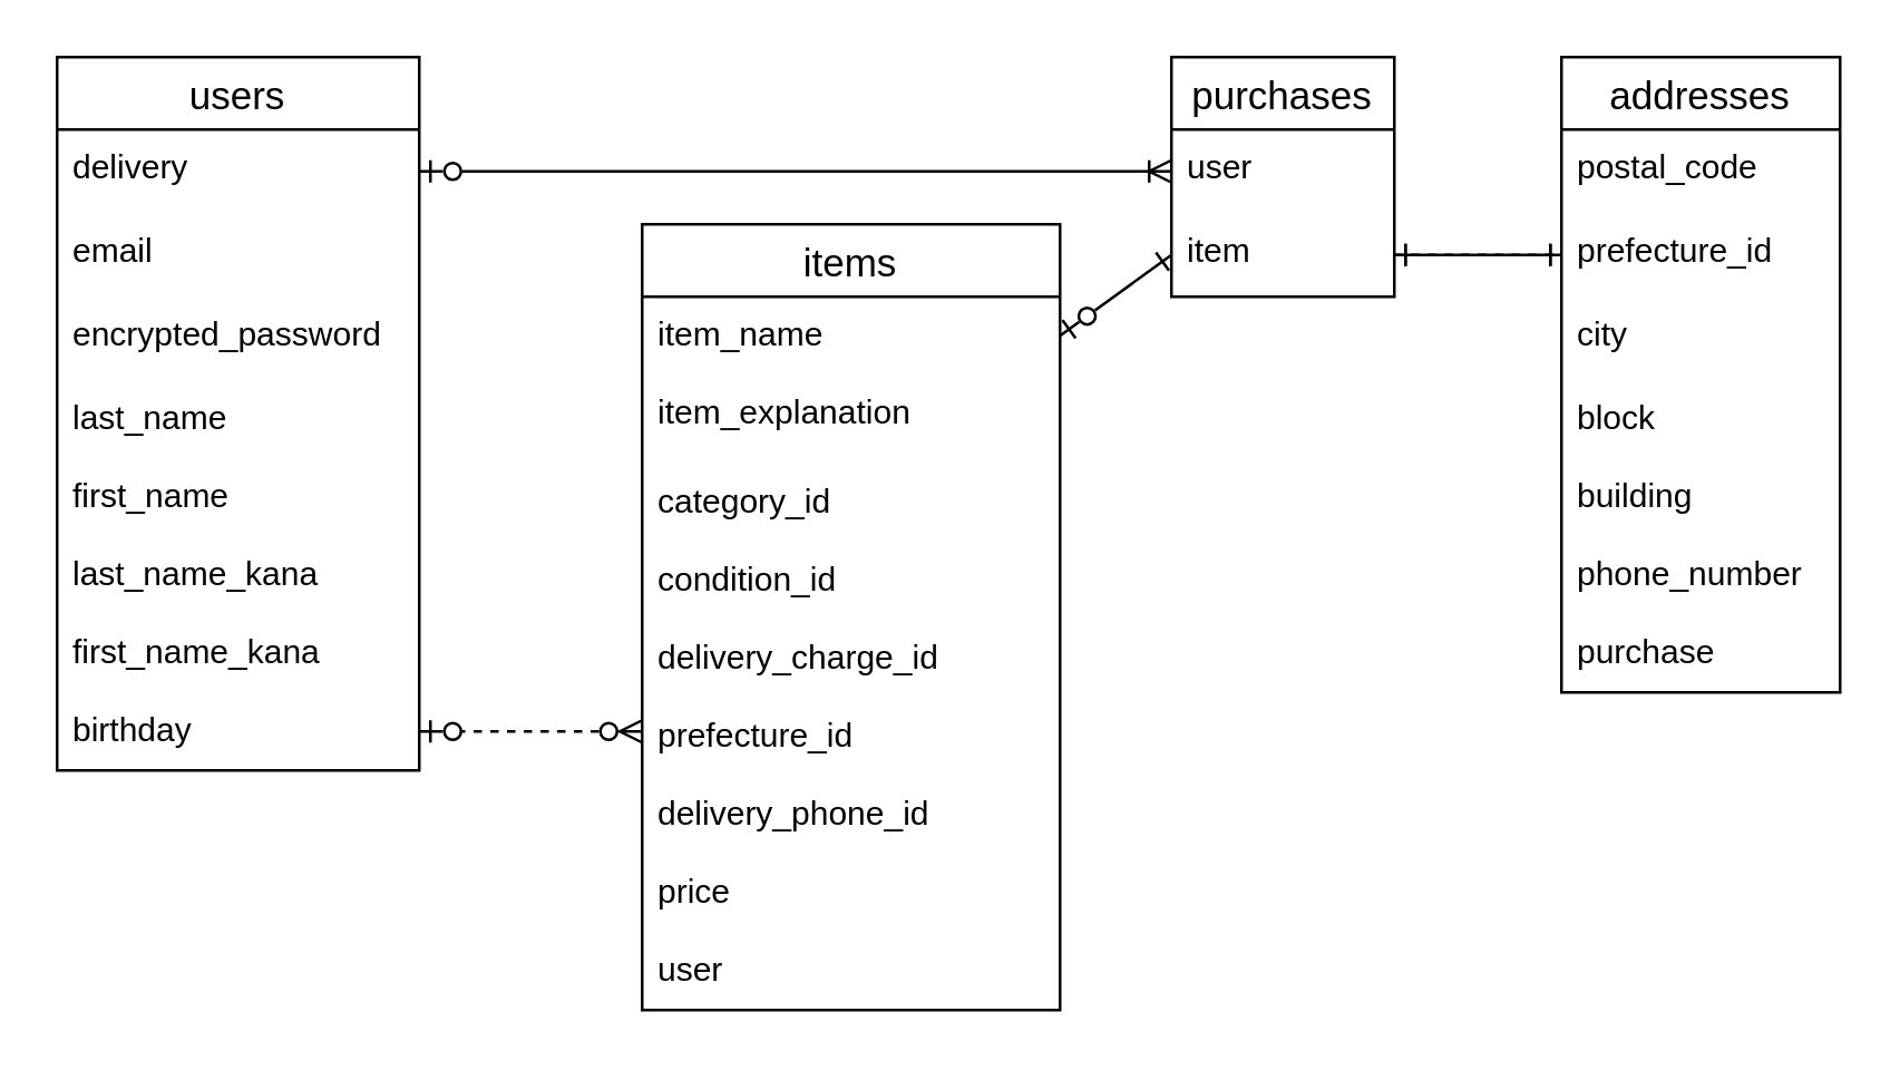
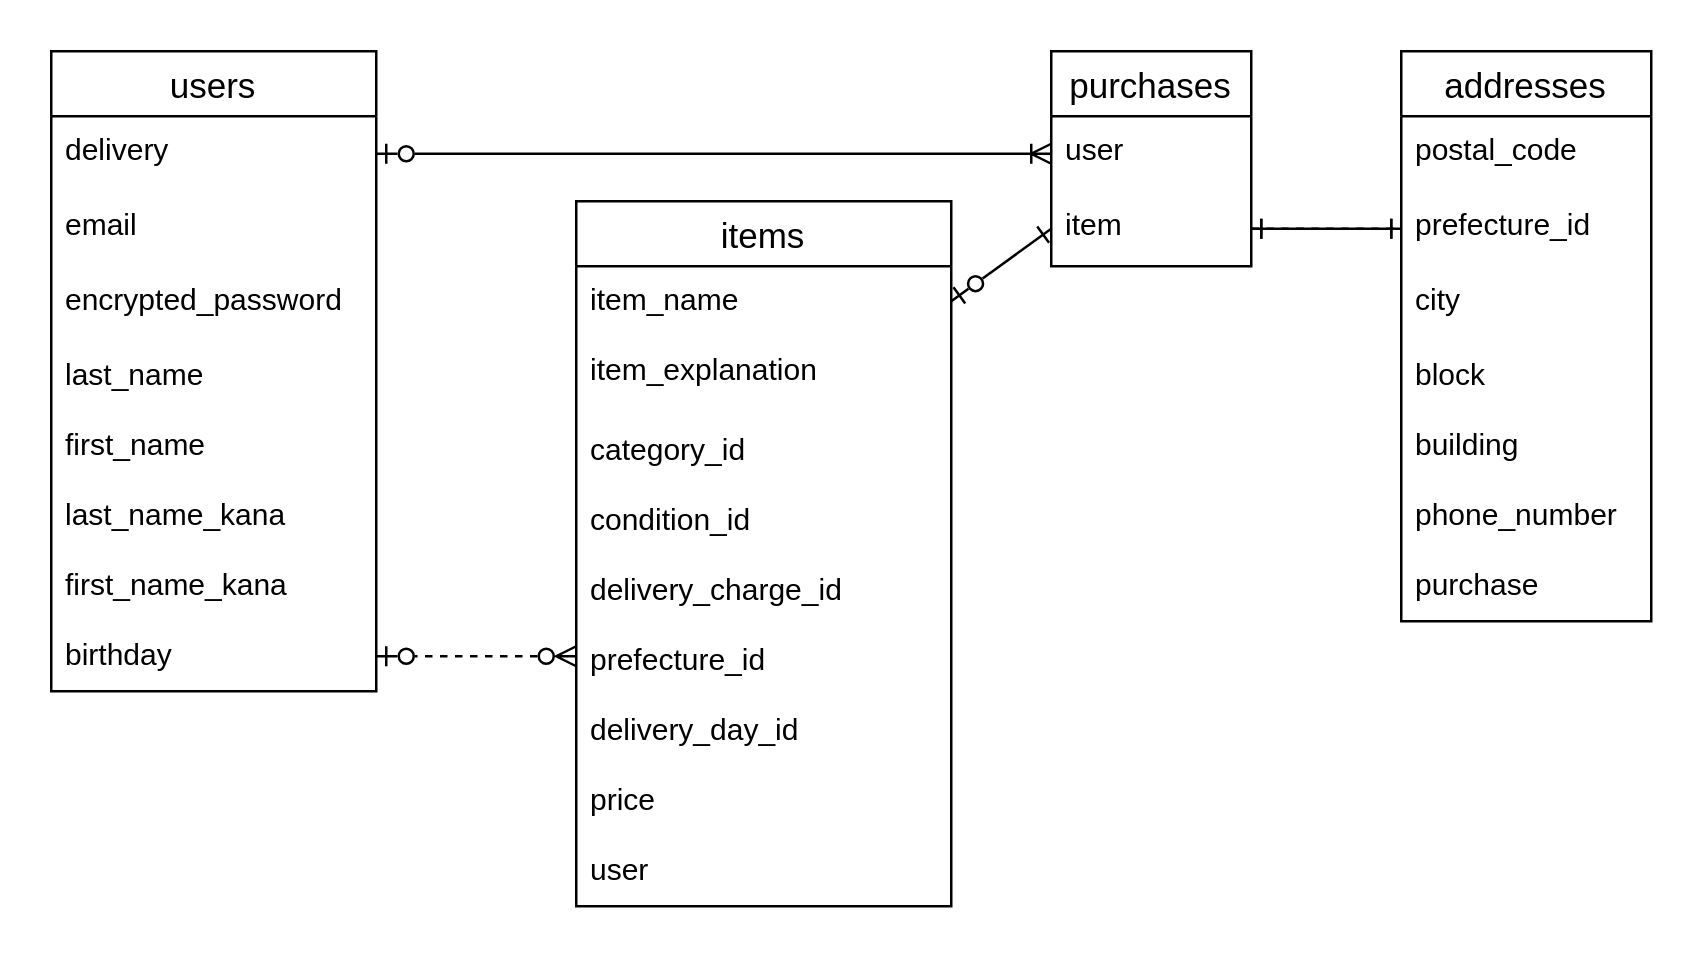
  <mxCell id="0" />
  <mxCell id="1" parent="0" />
  <mxCell id="2" value="users" style="swimlane;fontStyle=0;childLayout=stackLayout;horizontal=1;startSize=26;horizontalStack=0;resizeParent=1;resizeParentMax=0;resizeLast=0;collapsible=1;marginBottom=0;align=center;fontSize=14;" parent="1" vertex="1"><mxGeometry x="20" y="20" width="130" height="256" as="geometry"><mxRectangle x="40" y="70" width="50" height="26" as="alternateBounds" /></mxGeometry></mxCell>
  <mxCell id="3" value="delivery" style="text;strokeColor=none;fillColor=none;spacingLeft=4;spacingRight=4;overflow=hidden;rotatable=0;points=[[0,0.5],[1,0.5]];portConstraint=eastwest;fontSize=12;" parent="2" vertex="1"><mxGeometry y="26" width="130" height="30" as="geometry" /></mxCell>
  <mxCell id="4" value="email" style="text;strokeColor=none;fillColor=none;spacingLeft=4;spacingRight=4;overflow=hidden;rotatable=0;points=[[0,0.5],[1,0.5]];portConstraint=eastwest;fontSize=12;" parent="2" vertex="1"><mxGeometry y="56" width="130" height="30" as="geometry" /></mxCell>
  <mxCell id="5" value="encrypted_password" style="text;strokeColor=none;fillColor=none;spacingLeft=4;spacingRight=4;overflow=hidden;rotatable=0;points=[[0,0.5],[1,0.5]];portConstraint=eastwest;fontSize=12;fontFamily=Helvetica;" parent="2" vertex="1"><mxGeometry y="86" width="130" height="30" as="geometry" /></mxCell>
  <mxCell id="6" value="last_name" style="text;strokeColor=none;fillColor=none;spacingLeft=4;spacingRight=4;overflow=hidden;rotatable=0;points=[[0,0.5],[1,0.5]];portConstraint=eastwest;fontSize=12;fontFamily=Helvetica;" parent="2" vertex="1"><mxGeometry y="116" width="130" height="28" as="geometry" /></mxCell>
  <mxCell id="7" value="first_name" style="text;strokeColor=none;fillColor=none;spacingLeft=4;spacingRight=4;overflow=hidden;rotatable=0;points=[[0,0.5],[1,0.5]];portConstraint=eastwest;fontSize=12;fontFamily=Helvetica;container=0;" parent="2" vertex="1"><mxGeometry y="144" width="130" height="28" as="geometry" /></mxCell>
  <mxCell id="8" value="last_name_kana" style="text;strokeColor=none;fillColor=none;spacingLeft=4;spacingRight=4;overflow=hidden;rotatable=0;points=[[0,0.5],[1,0.5]];portConstraint=eastwest;fontSize=12;fontFamily=Helvetica;" parent="2" vertex="1"><mxGeometry y="172" width="130" height="28" as="geometry" /></mxCell>
  <mxCell id="9" value="first_name_kana" style="text;strokeColor=none;fillColor=none;spacingLeft=4;spacingRight=4;overflow=hidden;rotatable=0;points=[[0,0.5],[1,0.5]];portConstraint=eastwest;fontSize=12;fontFamily=Helvetica;" parent="2" vertex="1"><mxGeometry y="200" width="130" height="28" as="geometry" /></mxCell>
  <mxCell id="10" value="birthday" style="text;strokeColor=none;fillColor=none;spacingLeft=4;spacingRight=4;overflow=hidden;rotatable=0;points=[[0,0.5],[1,0.5]];portConstraint=eastwest;fontSize=12;fontFamily=Helvetica;" parent="2" vertex="1"><mxGeometry y="228" width="130" height="28" as="geometry" /></mxCell>
  <mxCell id="11" value="items" style="swimlane;fontStyle=0;childLayout=stackLayout;horizontal=1;startSize=26;horizontalStack=0;resizeParent=1;resizeParentMax=0;resizeLast=0;collapsible=1;marginBottom=0;align=center;fontSize=14;" parent="1" vertex="1"><mxGeometry x="230" y="80" width="150" height="282" as="geometry"><mxRectangle x="40" y="70" width="50" height="26" as="alternateBounds" /></mxGeometry></mxCell>
  <mxCell id="12" value="item_name" style="text;strokeColor=none;fillColor=none;spacingLeft=4;spacingRight=4;overflow=hidden;rotatable=0;points=[[0,0.5],[1,0.5]];portConstraint=eastwest;fontSize=12;" parent="11" vertex="1"><mxGeometry y="26" width="150" height="28" as="geometry" /></mxCell>
  <mxCell id="13" value="item_explanation" style="text;strokeColor=none;fillColor=none;spacingLeft=4;spacingRight=4;overflow=hidden;rotatable=0;points=[[0,0.5],[1,0.5]];portConstraint=eastwest;fontSize=12;fontFamily=Helvetica;" parent="11" vertex="1"><mxGeometry y="54" width="150" height="32" as="geometry" /></mxCell>
  <mxCell id="14" value="category_id" style="text;strokeColor=none;fillColor=none;spacingLeft=4;spacingRight=4;overflow=hidden;rotatable=0;points=[[0,0.5],[1,0.5]];portConstraint=eastwest;fontSize=12;fontFamily=Helvetica;" parent="11" vertex="1"><mxGeometry y="86" width="150" height="28" as="geometry" /></mxCell>
  <mxCell id="15" value="condition_id" style="text;strokeColor=none;fillColor=none;spacingLeft=4;spacingRight=4;overflow=hidden;rotatable=0;points=[[0,0.5],[1,0.5]];portConstraint=eastwest;fontSize=12;fontFamily=Helvetica;container=0;" parent="11" vertex="1"><mxGeometry y="114" width="150" height="28" as="geometry" /></mxCell>
  <mxCell id="16" value="delivery_charge_id" style="text;strokeColor=none;fillColor=none;spacingLeft=4;spacingRight=4;overflow=hidden;rotatable=0;points=[[0,0.5],[1,0.5]];portConstraint=eastwest;fontSize=12;fontFamily=Helvetica;" parent="11" vertex="1"><mxGeometry y="142" width="150" height="28" as="geometry" /></mxCell>
  <mxCell id="17" value="prefecture_id" style="text;strokeColor=none;fillColor=none;spacingLeft=4;spacingRight=4;overflow=hidden;rotatable=0;points=[[0,0.5],[1,0.5]];portConstraint=eastwest;fontSize=12;fontFamily=Helvetica;" parent="11" vertex="1"><mxGeometry y="170" width="150" height="28" as="geometry" /></mxCell>
- <mxCell id="18" value="delivery_phone_id" style="text;strokeColor=none;fillColor=none;spacingLeft=4;spacingRight=4;overflow=hidden;rotatable=0;points=[[0,0.5],[1,0.5]];portConstraint=eastwest;fontSize=12;fontFamily=Helvetica;" parent="11" vertex="1"><mxGeometry y="198" width="150" height="28" as="geometry" /></mxCell>
+ <mxCell id="18" value="delivery_day_id" style="text;strokeColor=none;fillColor=none;spacingLeft=4;spacingRight=4;overflow=hidden;rotatable=0;points=[[0,0.5],[1,0.5]];portConstraint=eastwest;fontSize=12;fontFamily=Helvetica;" parent="11" vertex="1"><mxGeometry y="198" width="150" height="28" as="geometry" /></mxCell>
  <mxCell id="19" value="price" style="text;strokeColor=none;fillColor=none;spacingLeft=4;spacingRight=4;overflow=hidden;rotatable=0;points=[[0,0.5],[1,0.5]];portConstraint=eastwest;fontSize=12;fontFamily=Helvetica;" parent="11" vertex="1"><mxGeometry y="226" width="150" height="28" as="geometry" /></mxCell>
  <mxCell id="20" value="user" style="text;strokeColor=none;fillColor=none;spacingLeft=4;spacingRight=4;overflow=hidden;rotatable=0;points=[[0,0.5],[1,0.5]];portConstraint=eastwest;fontSize=12;fontFamily=Helvetica;" parent="11" vertex="1"><mxGeometry y="254" width="150" height="28" as="geometry" /></mxCell>
  <mxCell id="21" value="purchases" style="swimlane;fontStyle=0;childLayout=stackLayout;horizontal=1;startSize=26;horizontalStack=0;resizeParent=1;resizeParentMax=0;resizeLast=0;collapsible=1;marginBottom=0;align=center;fontSize=14;fontFamily=Helvetica;fillColor=none;" parent="1" vertex="1"><mxGeometry x="420" y="20" width="80" height="86" as="geometry" /></mxCell>
  <mxCell id="22" value="user" style="text;strokeColor=none;fillColor=none;spacingLeft=4;spacingRight=4;overflow=hidden;rotatable=0;points=[[0,0.5],[1,0.5]];portConstraint=eastwest;fontSize=12;fontFamily=Helvetica;" parent="21" vertex="1"><mxGeometry y="26" width="80" height="30" as="geometry" /></mxCell>
  <mxCell id="23" value="item" style="text;strokeColor=none;fillColor=none;spacingLeft=4;spacingRight=4;overflow=hidden;rotatable=0;points=[[0,0.5],[1,0.5]];portConstraint=eastwest;fontSize=12;fontFamily=Helvetica;" parent="21" vertex="1"><mxGeometry y="56" width="80" height="30" as="geometry" /></mxCell>
  <mxCell id="24" value="addresses" style="swimlane;fontStyle=0;childLayout=stackLayout;horizontal=1;startSize=26;horizontalStack=0;resizeParent=1;resizeParentMax=0;resizeLast=0;collapsible=1;marginBottom=0;align=center;fontSize=14;" parent="1" vertex="1"><mxGeometry x="560" y="20" width="100" height="228" as="geometry"><mxRectangle x="40" y="70" width="50" height="26" as="alternateBounds" /></mxGeometry></mxCell>
  <mxCell id="25" value="postal_code" style="text;strokeColor=none;fillColor=none;spacingLeft=4;spacingRight=4;overflow=hidden;rotatable=0;points=[[0,0.5],[1,0.5]];portConstraint=eastwest;fontSize=12;" parent="24" vertex="1"><mxGeometry y="26" width="100" height="30" as="geometry" /></mxCell>
  <mxCell id="26" value="prefecture_id" style="text;strokeColor=none;fillColor=none;spacingLeft=4;spacingRight=4;overflow=hidden;rotatable=0;points=[[0,0.5],[1,0.5]];portConstraint=eastwest;fontSize=12;" parent="24" vertex="1"><mxGeometry y="56" width="100" height="30" as="geometry" /></mxCell>
  <mxCell id="27" value="city" style="text;strokeColor=none;fillColor=none;spacingLeft=4;spacingRight=4;overflow=hidden;rotatable=0;points=[[0,0.5],[1,0.5]];portConstraint=eastwest;fontSize=12;fontFamily=Helvetica;" parent="24" vertex="1"><mxGeometry y="86" width="100" height="30" as="geometry" /></mxCell>
  <mxCell id="28" value="block" style="text;strokeColor=none;fillColor=none;spacingLeft=4;spacingRight=4;overflow=hidden;rotatable=0;points=[[0,0.5],[1,0.5]];portConstraint=eastwest;fontSize=12;fontFamily=Helvetica;" parent="24" vertex="1"><mxGeometry y="116" width="100" height="28" as="geometry" /></mxCell>
  <mxCell id="29" value="building" style="text;strokeColor=none;fillColor=none;spacingLeft=4;spacingRight=4;overflow=hidden;rotatable=0;points=[[0,0.5],[1,0.5]];portConstraint=eastwest;fontSize=12;fontFamily=Helvetica;container=0;" parent="24" vertex="1"><mxGeometry y="144" width="100" height="28" as="geometry" /></mxCell>
  <mxCell id="30" value="phone_number&#10;" style="text;strokeColor=none;fillColor=none;spacingLeft=4;spacingRight=4;overflow=hidden;rotatable=0;points=[[0,0.5],[1,0.5]];portConstraint=eastwest;fontSize=12;fontFamily=Helvetica;" parent="24" vertex="1"><mxGeometry y="172" width="100" height="28" as="geometry" /></mxCell>
  <mxCell id="31" value="purchase" style="text;strokeColor=none;fillColor=none;spacingLeft=4;spacingRight=4;overflow=hidden;rotatable=0;points=[[0,0.5],[1,0.5]];portConstraint=eastwest;fontSize=12;fontFamily=Helvetica;" parent="24" vertex="1"><mxGeometry y="200" width="100" height="28" as="geometry" /></mxCell>
  <mxCell id="32" style="edgeStyle=none;rounded=1;html=1;dashed=1;fontFamily=Helvetica;startArrow=ERzeroToMany;startFill=0;endArrow=ERzeroToOne;endFill=0;strokeColor=default;entryX=1;entryY=0.5;entryDx=0;entryDy=0;" parent="1" target="10" edge="1"><mxGeometry relative="1" as="geometry"><mxPoint x="230" y="262" as="sourcePoint" /><mxPoint x="170" y="286" as="targetPoint" /><Array as="points" /></mxGeometry></mxCell>
  <mxCell id="33" style="edgeStyle=none;rounded=1;html=1;dashed=0;fontFamily=Helvetica;startArrow=ERzeroToOne;startFill=0;endArrow=ERone;endFill=0;strokeColor=default;entryX=0;entryY=0.5;entryDx=0;entryDy=0;exitX=1;exitY=0.5;exitDx=0;exitDy=0;" parent="1" target="23" edge="1" source="12"><mxGeometry relative="1" as="geometry"><mxPoint x="330" y="119" as="targetPoint" /><mxPoint x="336" y="120" as="sourcePoint" /></mxGeometry></mxCell>
  <mxCell id="34" style="edgeStyle=none;rounded=1;html=1;exitX=1;exitY=0.5;exitDx=0;exitDy=0;dashed=1;fontFamily=Helvetica;startArrow=ERone;startFill=0;endArrow=ERone;endFill=0;strokeColor=default;entryX=0;entryY=0.5;entryDx=0;entryDy=0;" parent="1" source="23" target="26" edge="1"><mxGeometry relative="1" as="geometry"><mxPoint x="550" y="91" as="targetPoint" /></mxGeometry></mxCell>
  <mxCell id="35" style="edgeStyle=none;html=1;exitX=1;exitY=0.5;exitDx=0;exitDy=0;entryX=0;entryY=0.5;entryDx=0;entryDy=0;endArrow=ERoneToMany;endFill=0;startArrow=ERzeroToOne;startFill=0;" parent="1" source="3" target="22" edge="1"><mxGeometry relative="1" as="geometry" /></mxCell>
  <mxCell id="36" value="" style="edgeStyle=none;html=1;startArrow=ERone;startFill=0;endArrow=ERone;endFill=0;" parent="1" source="26" target="23" edge="1"><mxGeometry relative="1" as="geometry" /></mxCell>
